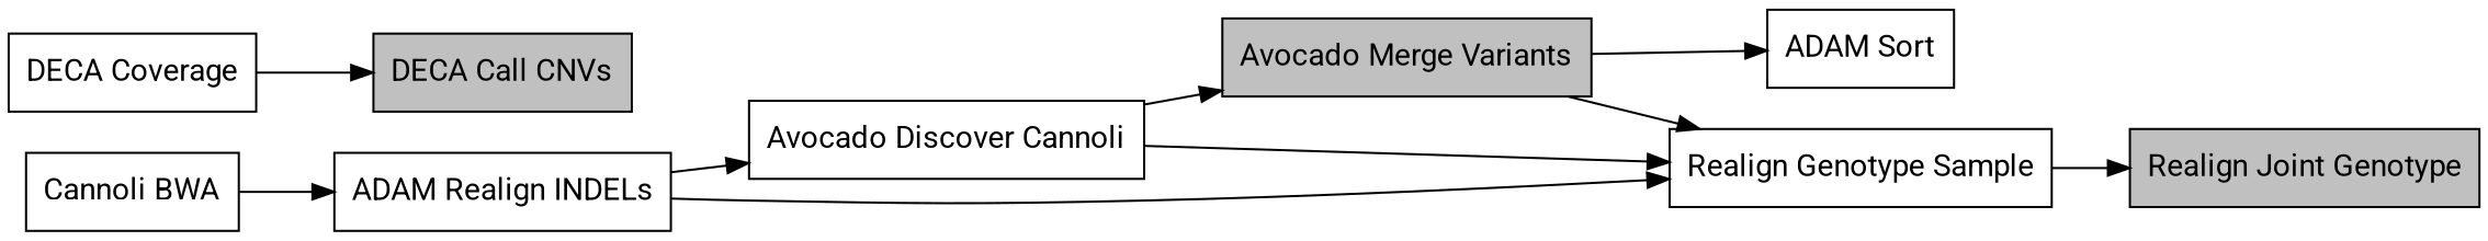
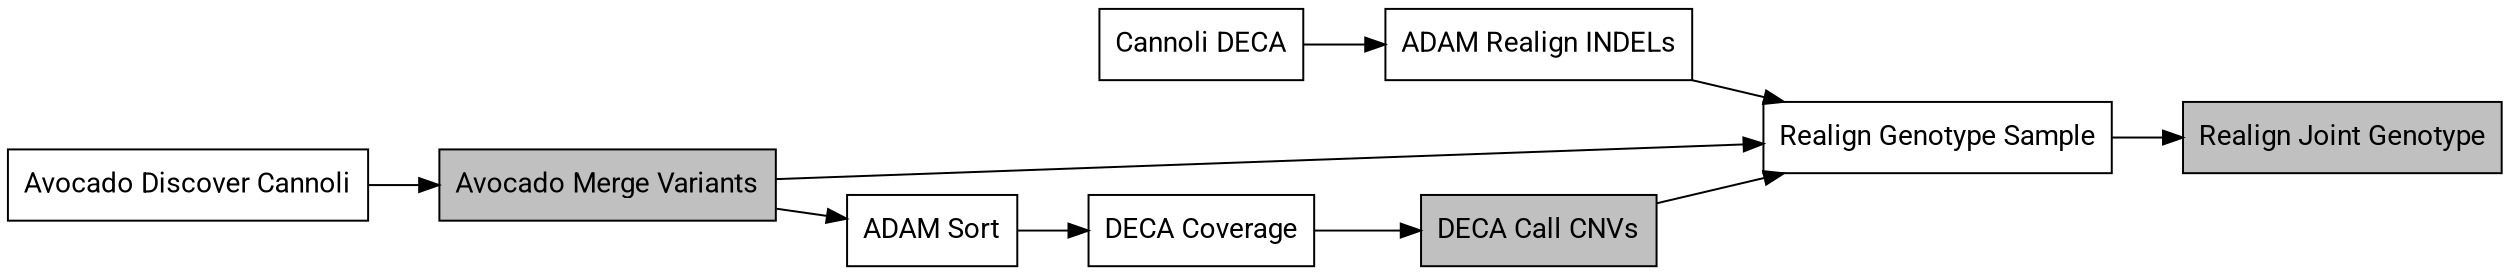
  digraph {
    fontname=Roboto
    rankdir=LR
    node [fontname=Roboto shape=record]
    edge [fontname=Roboto]
-   n1 [label="Cannoli BWA"]
+   n1 [label="Cannoli DECA"]
    n2 [label="ADAM Realign INDELs"]
    n3 [label="Avocado Discover Cannoli"]
    n4 [label="Realign Genotype Sample"]
    n5 [label="ADAM Sort"]
    n6 [label="DECA Coverage"]
    n7 [fillcolor=grey label="Avocado Merge Variants" style=filled]
    n8 [fillcolor=grey label="Realign Joint Genotype" style=filled]
    n9 [fillcolor=grey label="DECA Call CNVs" style=filled]
    n1 -> n2
-   n2 -> n3
    n2 -> n4
    n3 -> n7
    n4 -> n8
+   n5 -> n6
    n6 -> n9
    n7 -> n4
    n7 -> n5
-   n3 -> n4
+   n9 -> n4
  }
